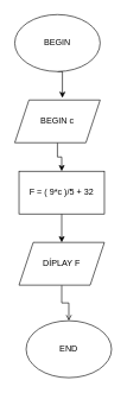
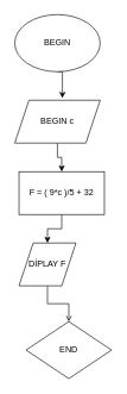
  <mxCell id="0" />
  <mxCell id="1" parent="0" />
  <mxCell id="2" style="edgeStyle=orthogonalEdgeStyle;rounded=0;orthogonalLoop=1;jettySize=auto;html=1;exitX=0.5;exitY=1;exitDx=0;exitDy=0;entryX=0.558;entryY=-0.05;entryDx=0;entryDy=0;entryPerimeter=0;" edge="1" parent="1" source="3" target="5"><mxGeometry relative="1" as="geometry" /></mxCell>
  <mxCell id="3" value="BEGIN" style="ellipse;whiteSpace=wrap;html=1;" vertex="1" parent="1"><mxGeometry x="20" y="20" width="120" height="80" as="geometry" /></mxCell>
  <mxCell id="4" style="edgeStyle=orthogonalEdgeStyle;rounded=0;orthogonalLoop=1;jettySize=auto;html=1;exitX=0.5;exitY=1;exitDx=0;exitDy=0;" edge="1" parent="1" source="5" target="7"><mxGeometry relative="1" as="geometry" /></mxCell>
  <mxCell id="5" value="BEGIN c" style="shape=parallelogram;perimeter=parallelogramPerimeter;whiteSpace=wrap;html=1;fixedSize=1;" vertex="1" parent="1"><mxGeometry x="20" y="140" width="120" height="60" as="geometry" /></mxCell>
  <mxCell id="6" style="edgeStyle=orthogonalEdgeStyle;rounded=0;orthogonalLoop=1;jettySize=auto;html=1;exitX=0.5;exitY=1;exitDx=0;exitDy=0;" edge="1" parent="1" source="7" target="9"><mxGeometry relative="1" as="geometry" /></mxCell>
  <mxCell id="7" value="F = ( 9*c )/5 + 32" style="rounded=0;whiteSpace=wrap;html=1;" vertex="1" parent="1"><mxGeometry x="26" y="240" width="120" height="60" as="geometry" /></mxCell>
  <mxCell id="8" style="edgeStyle=orthogonalEdgeStyle;rounded=0;orthogonalLoop=1;jettySize=auto;html=1;exitX=0.5;exitY=1;exitDx=0;exitDy=0;endArrow=open;" edge="1" parent="1" source="9" target="10"><mxGeometry relative="1" as="geometry" /></mxCell>
- <mxCell id="9" value="DÍPLAY F" style="shape=parallelogram;perimeter=parallelogramPerimeter;whiteSpace=wrap;html=1;fixedSize=1;" vertex="1" parent="1"><mxGeometry x="26" y="340" width="120" height="60" as="geometry" /></mxCell>
- <mxCell id="10" value="END" style="ellipse;whiteSpace=wrap;html=1;" vertex="1" parent="1"><mxGeometry x="36" y="450" width="120" height="80" as="geometry" /></mxCell>
+ <mxCell id="9" value="DÍPLAY F" style="shape=parallelogram;perimeter=parallelogramPerimeter;whiteSpace=wrap;html=1;fixedSize=1;" vertex="1" parent="1"><mxGeometry x="26" y="340" width="80" height="60" as="geometry" /></mxCell>
+ <mxCell id="10" value="END" style="rhombus;whiteSpace=wrap;html=1;" vertex="1" parent="1"><mxGeometry x="36" y="450" width="120" height="80" as="geometry" /></mxCell>
